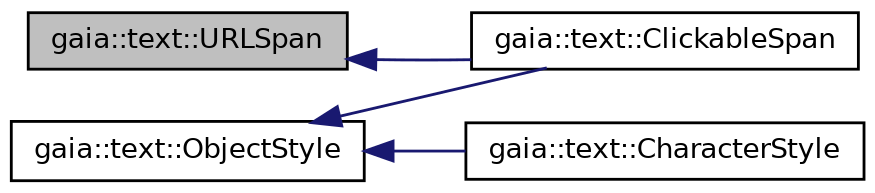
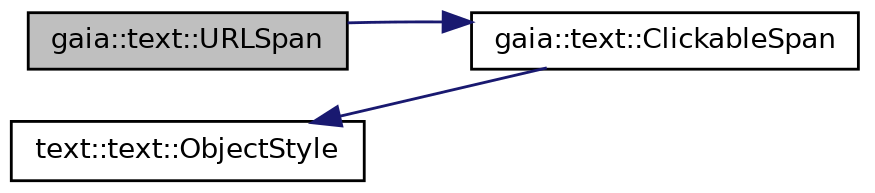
  digraph {
    rankdir=LR
    node [color=black fillcolor=white fontname=Helvetica fontsize=10 shape=record style=filled]
    edge [color=midnightblue dir=back fontname=Helvetica fontsize=10 labelfontname=Helvetica labelfontsize=10 style=solid]
    n1 [fillcolor=grey75 fontcolor=black height=0.2 label="gaia::text::URLSpan" width=0.4]
    n2 [height=0.2 label="gaia::text::ClickableSpan" width=0.4]
-   n3 [height=0.2 label="gaia::text::CharacterStyle" width=0.4]
-   n4 [height=0.2 label="gaia::text::ObjectStyle" width=0.4]
-   n1 -> n2
+   n4 [height=0.2 label="text::text::ObjectStyle" width=0.4]
+   n2 -> n1
    n4 -> n2
-   n4 -> n3
  }
